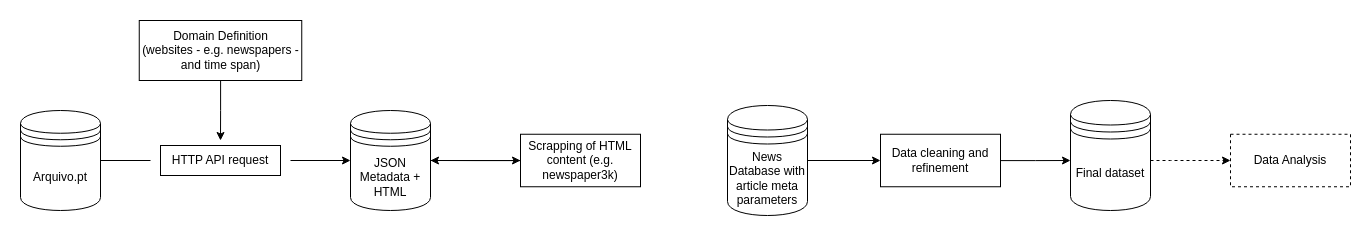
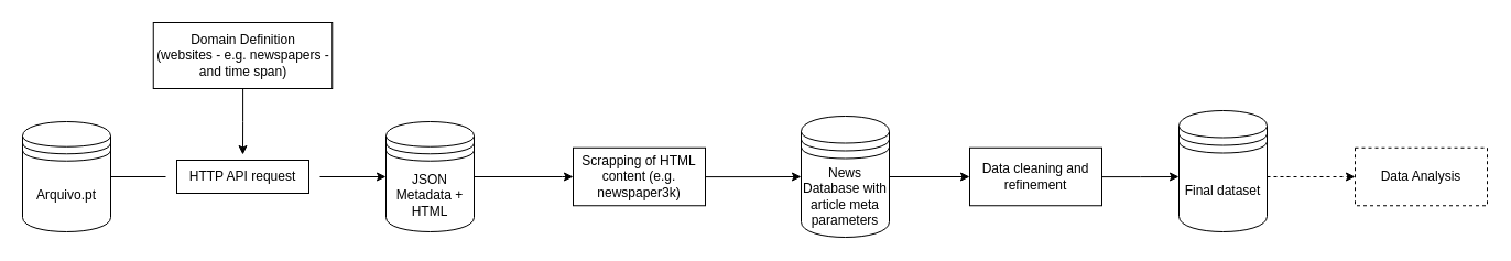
  <mxCell id="0" />
  <mxCell id="1" parent="0" />
  <mxCell id="2" style="edgeStyle=orthogonalEdgeStyle;rounded=0;orthogonalLoop=1;jettySize=auto;html=1;entryX=0;entryY=0.5;entryDx=0;entryDy=0;fontColor=default;startArrow=none;strokeColor=default;labelBackgroundColor=default;" edge="1" parent="1"><mxGeometry relative="1" as="geometry"><mxPoint x="290" y="160" as="sourcePoint" /><mxPoint x="350" y="160" as="targetPoint" /></mxGeometry></mxCell>
  <mxCell id="3" value="" style="edgeStyle=orthogonalEdgeStyle;rounded=0;orthogonalLoop=1;jettySize=auto;html=1;entryX=0;entryY=0.5;entryDx=0;entryDy=0;fontColor=default;endArrow=none;" edge="1" parent="1"><mxGeometry relative="1" as="geometry"><mxPoint x="100" y="160" as="sourcePoint" /><mxPoint x="150" y="160" as="targetPoint" /></mxGeometry></mxCell>
  <mxCell id="4" style="edgeStyle=orthogonalEdgeStyle;rounded=0;orthogonalLoop=1;jettySize=auto;html=1;labelBackgroundColor=default;fontColor=default;strokeColor=default;" edge="1" parent="1" source="5"><mxGeometry relative="1" as="geometry"><mxPoint x="220" y="140" as="targetPoint" /></mxGeometry></mxCell>
  <mxCell id="5" value="Domain Definition&lt;br&gt;(websites - e.g. newspapers - and time span)" style="rounded=0;whiteSpace=wrap;html=1;fontColor=default;strokeColor=default;fillColor=default;" vertex="1" parent="1"><mxGeometry x="138.75" y="20" width="162.5" height="60" as="geometry" /></mxCell>
  <mxCell id="6" value="&lt;span&gt;HTTP API request&lt;/span&gt;" style="rounded=0;whiteSpace=wrap;html=1;fontColor=default;strokeColor=default;fillColor=default;" vertex="1" parent="1"><mxGeometry x="160" y="145" width="120" height="30" as="geometry" /></mxCell>
  <mxCell id="7" value="Arquivo.pt" style="shape=datastore;whiteSpace=wrap;html=1;fontColor=default;strokeColor=default;fillColor=default;" vertex="1" parent="1"><mxGeometry x="20" y="110" width="80" height="100" as="geometry" /></mxCell>
  <mxCell id="8" style="edgeStyle=orthogonalEdgeStyle;rounded=0;orthogonalLoop=1;jettySize=auto;html=1;labelBackgroundColor=default;fontColor=default;strokeColor=default;" edge="1" parent="1" source="9"><mxGeometry relative="1" as="geometry"><mxPoint x="520" y="160" as="targetPoint" /><Array as="points"><mxPoint x="510" y="160" /></Array></mxGeometry></mxCell>
  <mxCell id="9" value="JSON Metadata + HTML" style="shape=datastore;whiteSpace=wrap;html=1;fontColor=default;strokeColor=default;fillColor=default;" vertex="1" parent="1"><mxGeometry x="350" y="110" width="80" height="100" as="geometry" /></mxCell>
- <mxCell id="10" style="edgeStyle=orthogonalEdgeStyle;rounded=0;orthogonalLoop=1;jettySize=auto;html=1;labelBackgroundColor=default;fontColor=default;strokeColor=default;" edge="1" parent="1" source="11" target="9"><mxGeometry relative="1" as="geometry" /></mxCell>
+ <mxCell id="10" style="edgeStyle=orthogonalEdgeStyle;rounded=0;orthogonalLoop=1;jettySize=auto;html=1;labelBackgroundColor=default;fontColor=default;strokeColor=default;" edge="1" parent="1" source="11" target="13"><mxGeometry relative="1" as="geometry" /></mxCell>
  <mxCell id="11" value="&lt;span&gt;Scrapping of HTML content (e.g. newspaper3k)&lt;/span&gt;" style="rounded=0;whiteSpace=wrap;html=1;fontColor=default;strokeColor=default;fillColor=default;" vertex="1" parent="1"><mxGeometry x="520" y="133.75" width="120" height="52.5" as="geometry" /></mxCell>
  <mxCell id="12" style="edgeStyle=orthogonalEdgeStyle;rounded=0;orthogonalLoop=1;jettySize=auto;html=1;labelBackgroundColor=default;fontColor=default;strokeColor=default;" edge="1" parent="1" source="13"><mxGeometry relative="1" as="geometry"><mxPoint x="880" y="160" as="targetPoint" /></mxGeometry></mxCell>
  <mxCell id="13" value="News Database with article meta parameters" style="shape=datastore;whiteSpace=wrap;html=1;fontColor=default;strokeColor=default;fillColor=default;" vertex="1" parent="1"><mxGeometry x="727" y="105" width="80" height="110" as="geometry" /></mxCell>
  <mxCell id="14" style="edgeStyle=orthogonalEdgeStyle;rounded=0;orthogonalLoop=1;jettySize=auto;html=1;labelBackgroundColor=default;fontColor=default;strokeColor=default;" edge="1" parent="1" source="15"><mxGeometry relative="1" as="geometry"><mxPoint x="1070" y="160" as="targetPoint" /></mxGeometry></mxCell>
  <mxCell id="15" value="&lt;span&gt;Data cleaning and refinement&lt;/span&gt;" style="rounded=0;whiteSpace=wrap;html=1;fontColor=default;strokeColor=default;fillColor=default;" vertex="1" parent="1"><mxGeometry x="880" y="133.75" width="120" height="52.5" as="geometry" /></mxCell>
  <mxCell id="16" style="edgeStyle=orthogonalEdgeStyle;rounded=0;orthogonalLoop=1;jettySize=auto;html=1;entryX=0;entryY=0.5;entryDx=0;entryDy=0;labelBackgroundColor=default;fontColor=default;strokeColor=default;dashed=1;" edge="1" parent="1" source="17" target="18"><mxGeometry relative="1" as="geometry"><Array as="points"><mxPoint x="1170" y="160" /><mxPoint x="1170" y="160" /></Array></mxGeometry></mxCell>
  <mxCell id="17" value="Final dataset" style="shape=datastore;whiteSpace=wrap;html=1;fontColor=default;strokeColor=default;fillColor=default;" vertex="1" parent="1"><mxGeometry x="1070" y="100" width="80" height="110" as="geometry" /></mxCell>
  <mxCell id="18" value="&lt;span&gt;Data Analysis&lt;/span&gt;" style="rounded=0;whiteSpace=wrap;html=1;fontColor=default;strokeColor=default;fillColor=default;dashed=1;" vertex="1" parent="1"><mxGeometry x="1230" y="133.75" width="120" height="52.5" as="geometry" /></mxCell>
